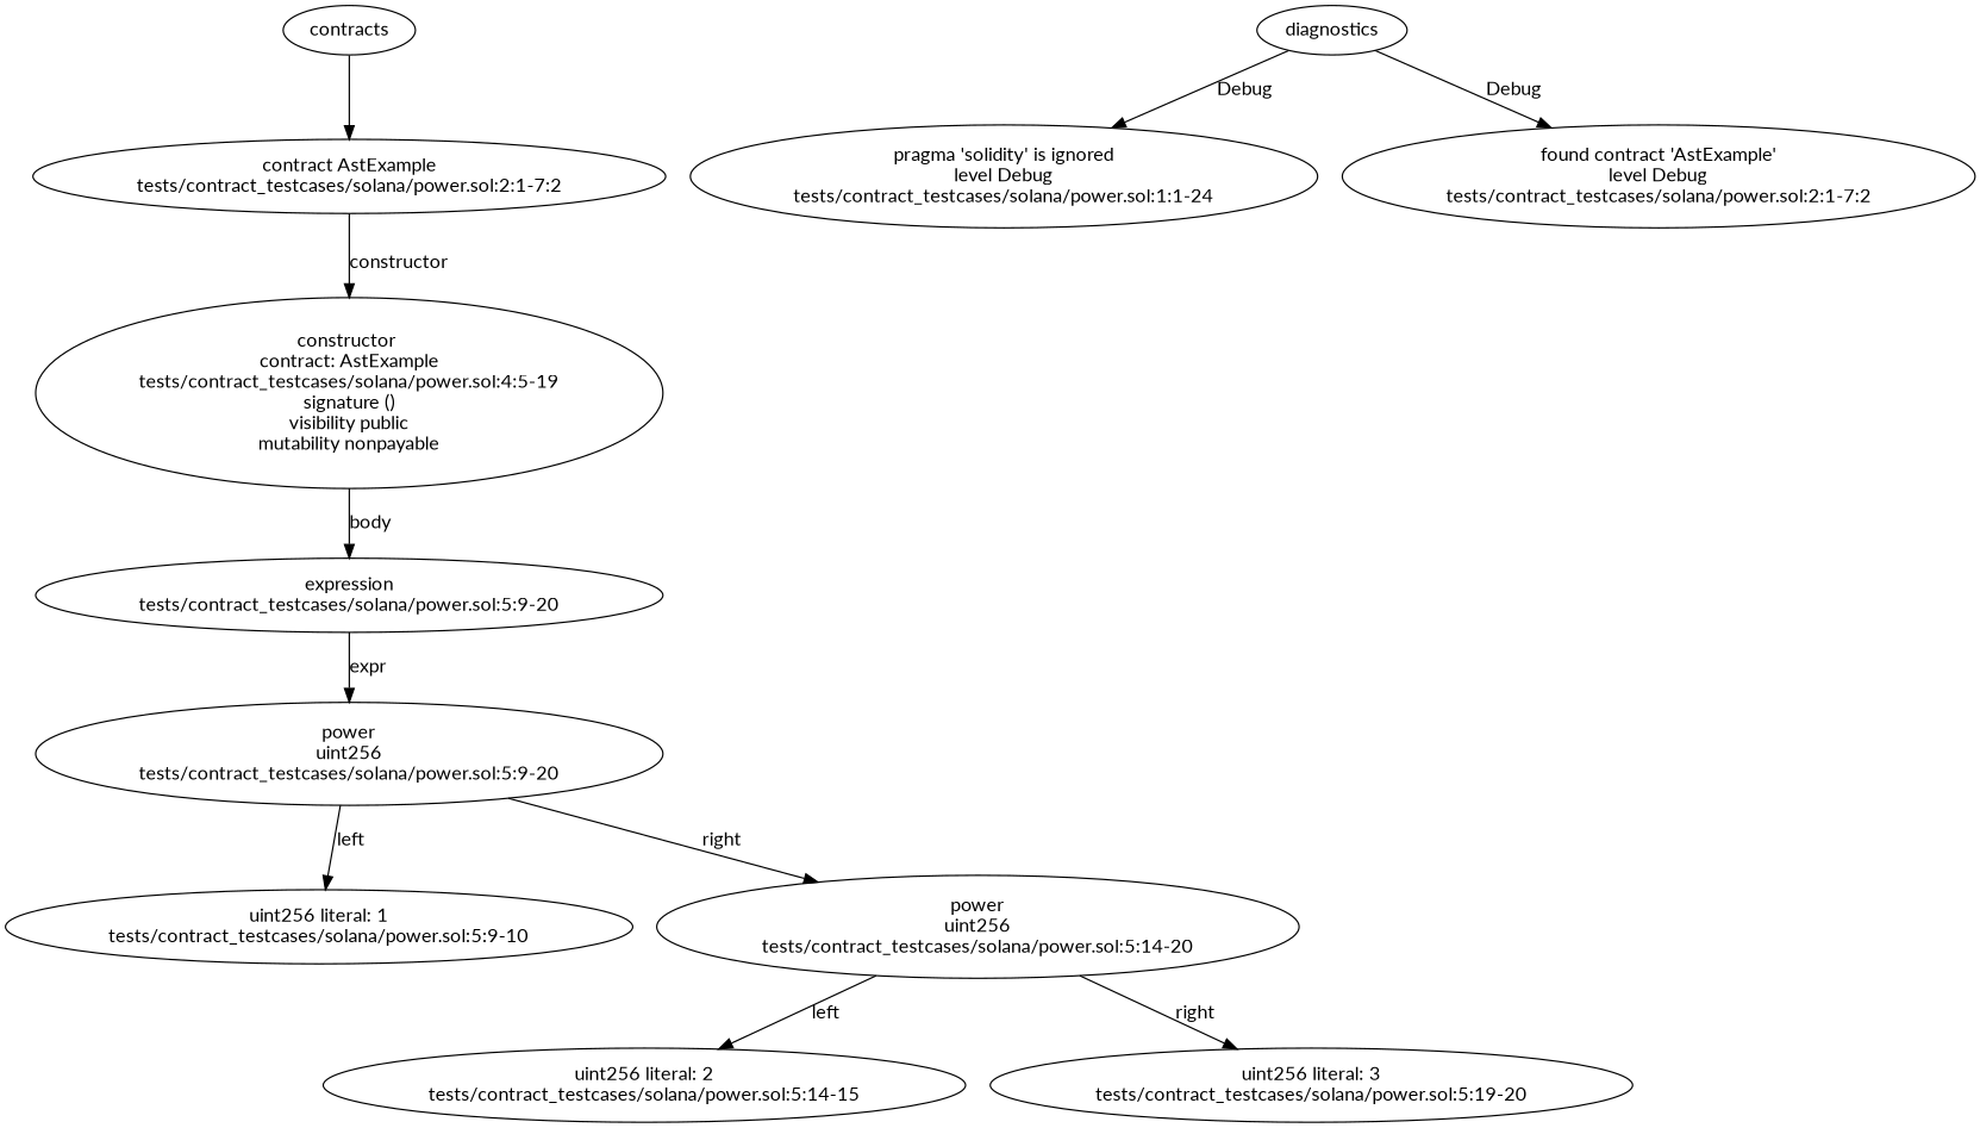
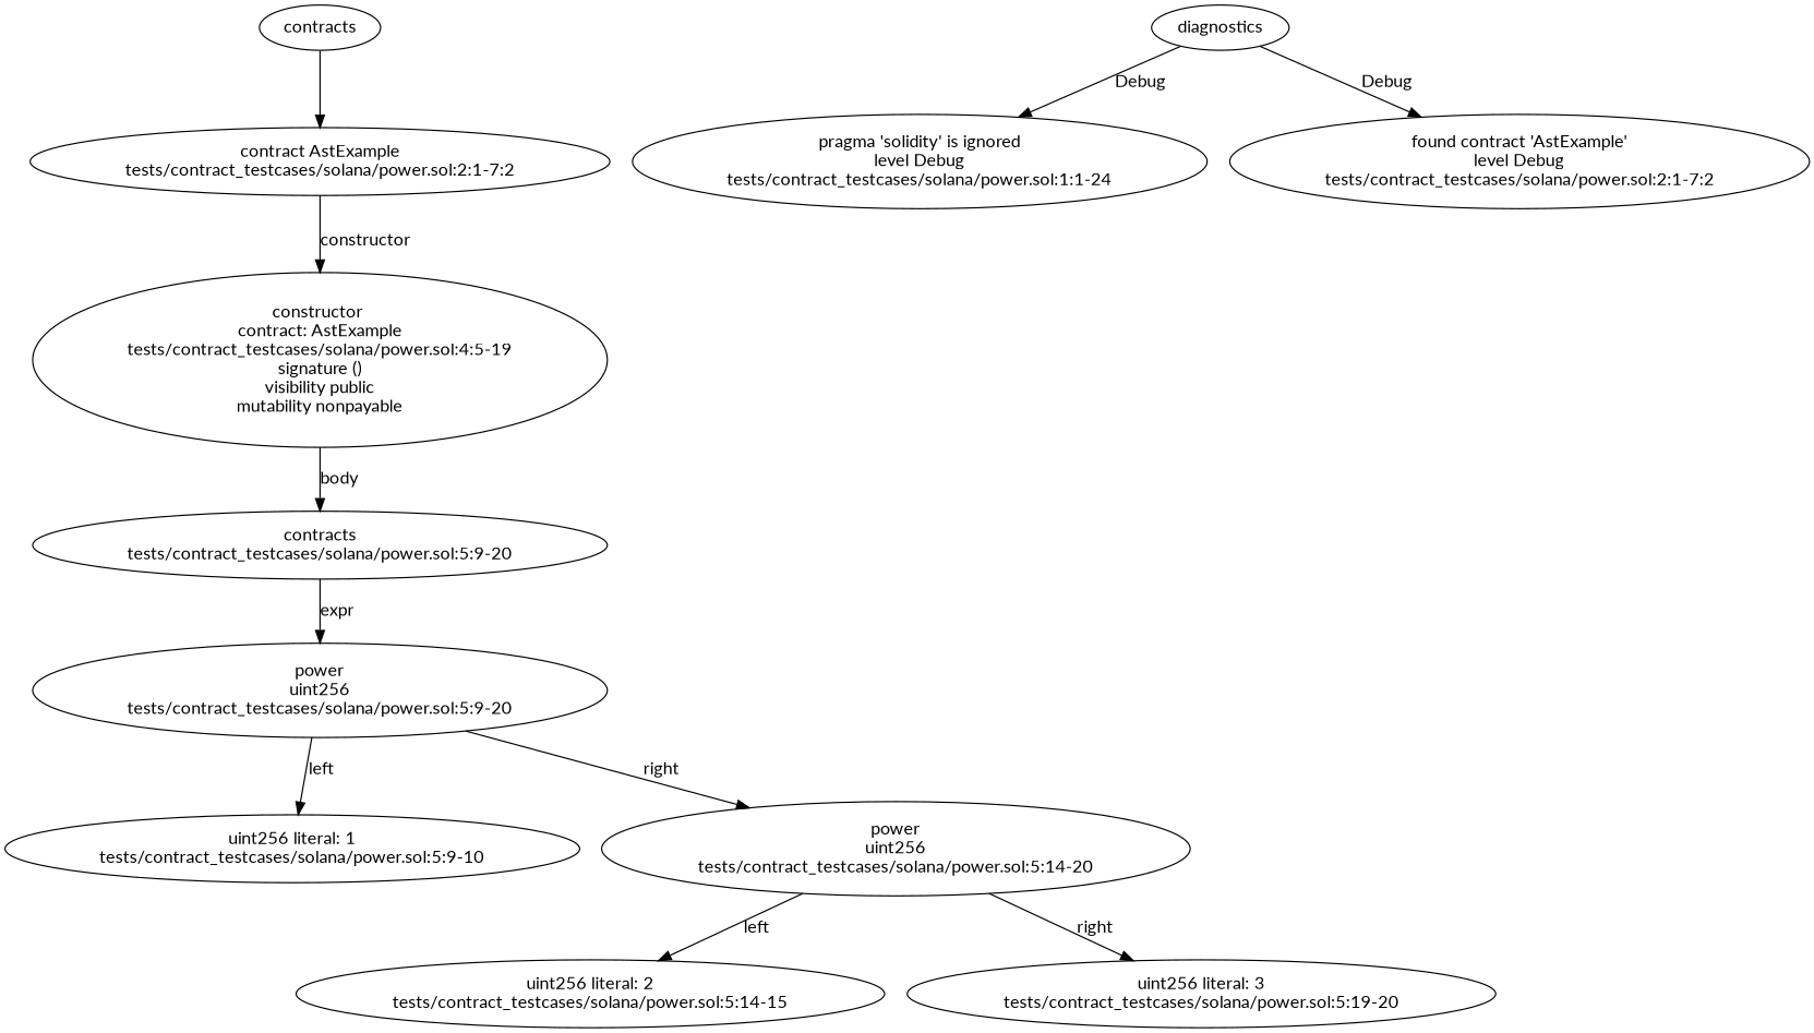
  strict digraph {
    fontname=Lato
    node [fontname=Lato]
    edge [fontname=Lato]
    n1 [label="contract AstExample\ntests/contract_testcases/solana/power.sol:2:1-7:2"]
    n2 [label="constructor \ncontract: AstExample\ntests/contract_testcases/solana/power.sol:4:5-19\nsignature ()\nvisibility public\nmutability nonpayable"]
-   n3 [label="expression\ntests/contract_testcases/solana/power.sol:5:9-20"]
+   n3 [label="contracts\ntests/contract_testcases/solana/power.sol:5:9-20"]
    n4 [label="power\nuint256\ntests/contract_testcases/solana/power.sol:5:9-20"]
    n5 [label="uint256 literal: 1\ntests/contract_testcases/solana/power.sol:5:9-10"]
    n6 [label="power\nuint256\ntests/contract_testcases/solana/power.sol:5:14-20"]
    n7 [label="uint256 literal: 2\ntests/contract_testcases/solana/power.sol:5:14-15"]
    n8 [label="uint256 literal: 3\ntests/contract_testcases/solana/power.sol:5:19-20"]
    n9 [label="pragma 'solidity' is ignored\nlevel Debug\ntests/contract_testcases/solana/power.sol:1:1-24"]
    n10 [label="found contract 'AstExample'\nlevel Debug\ntests/contract_testcases/solana/power.sol:2:1-7:2"]
    contracts
    diagnostics
    n1 -> n2 [label=constructor]
    n2 -> n3 [label=body]
    n3 -> n4 [label=expr]
    n4 -> n5 [label=left]
    n4 -> n6 [label=right]
    n6 -> n7 [label=left]
    n6 -> n8 [label=right]
    contracts -> n1
    diagnostics -> n9 [label=Debug]
    diagnostics -> n10 [label=Debug]
  }
